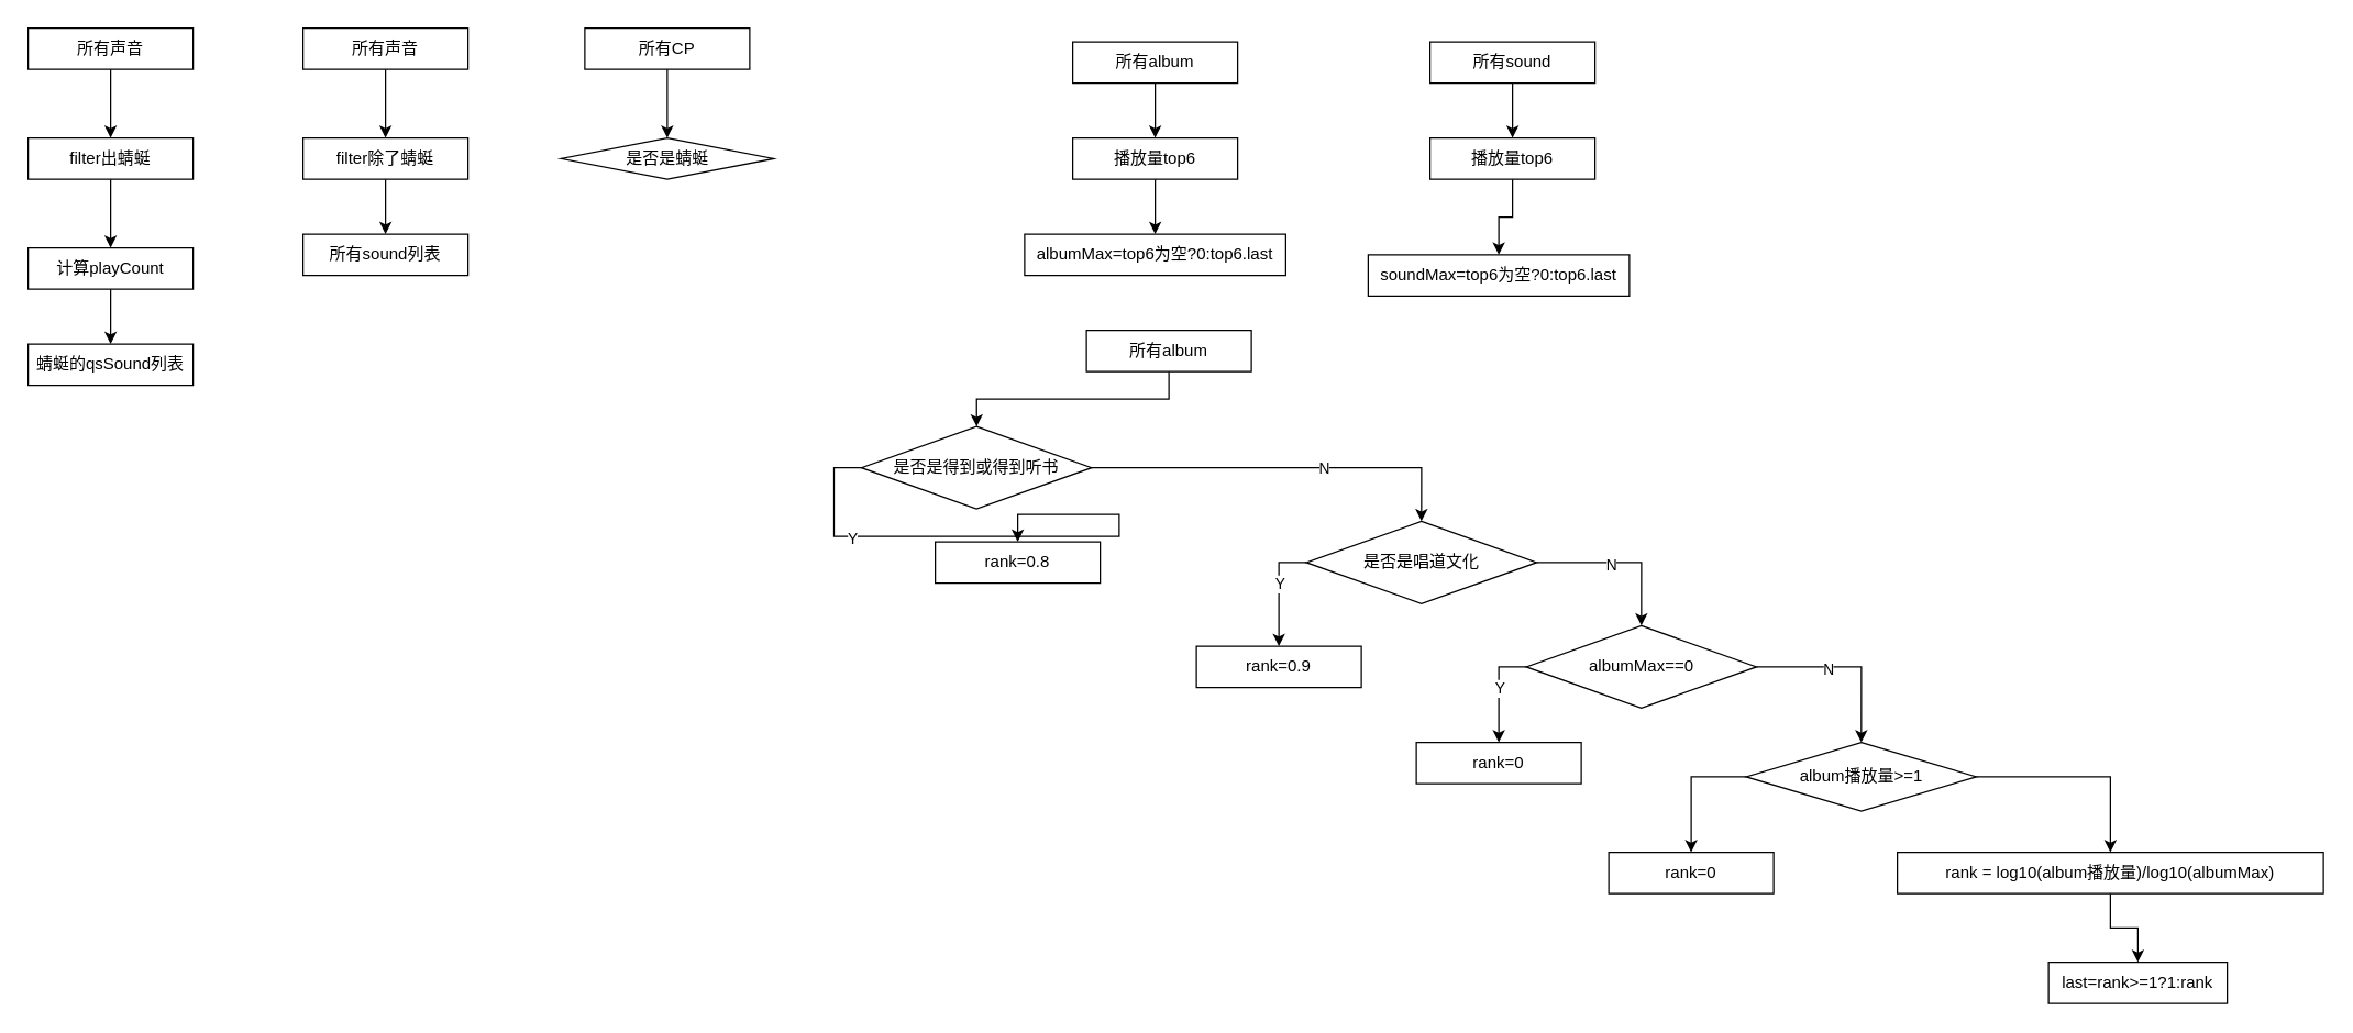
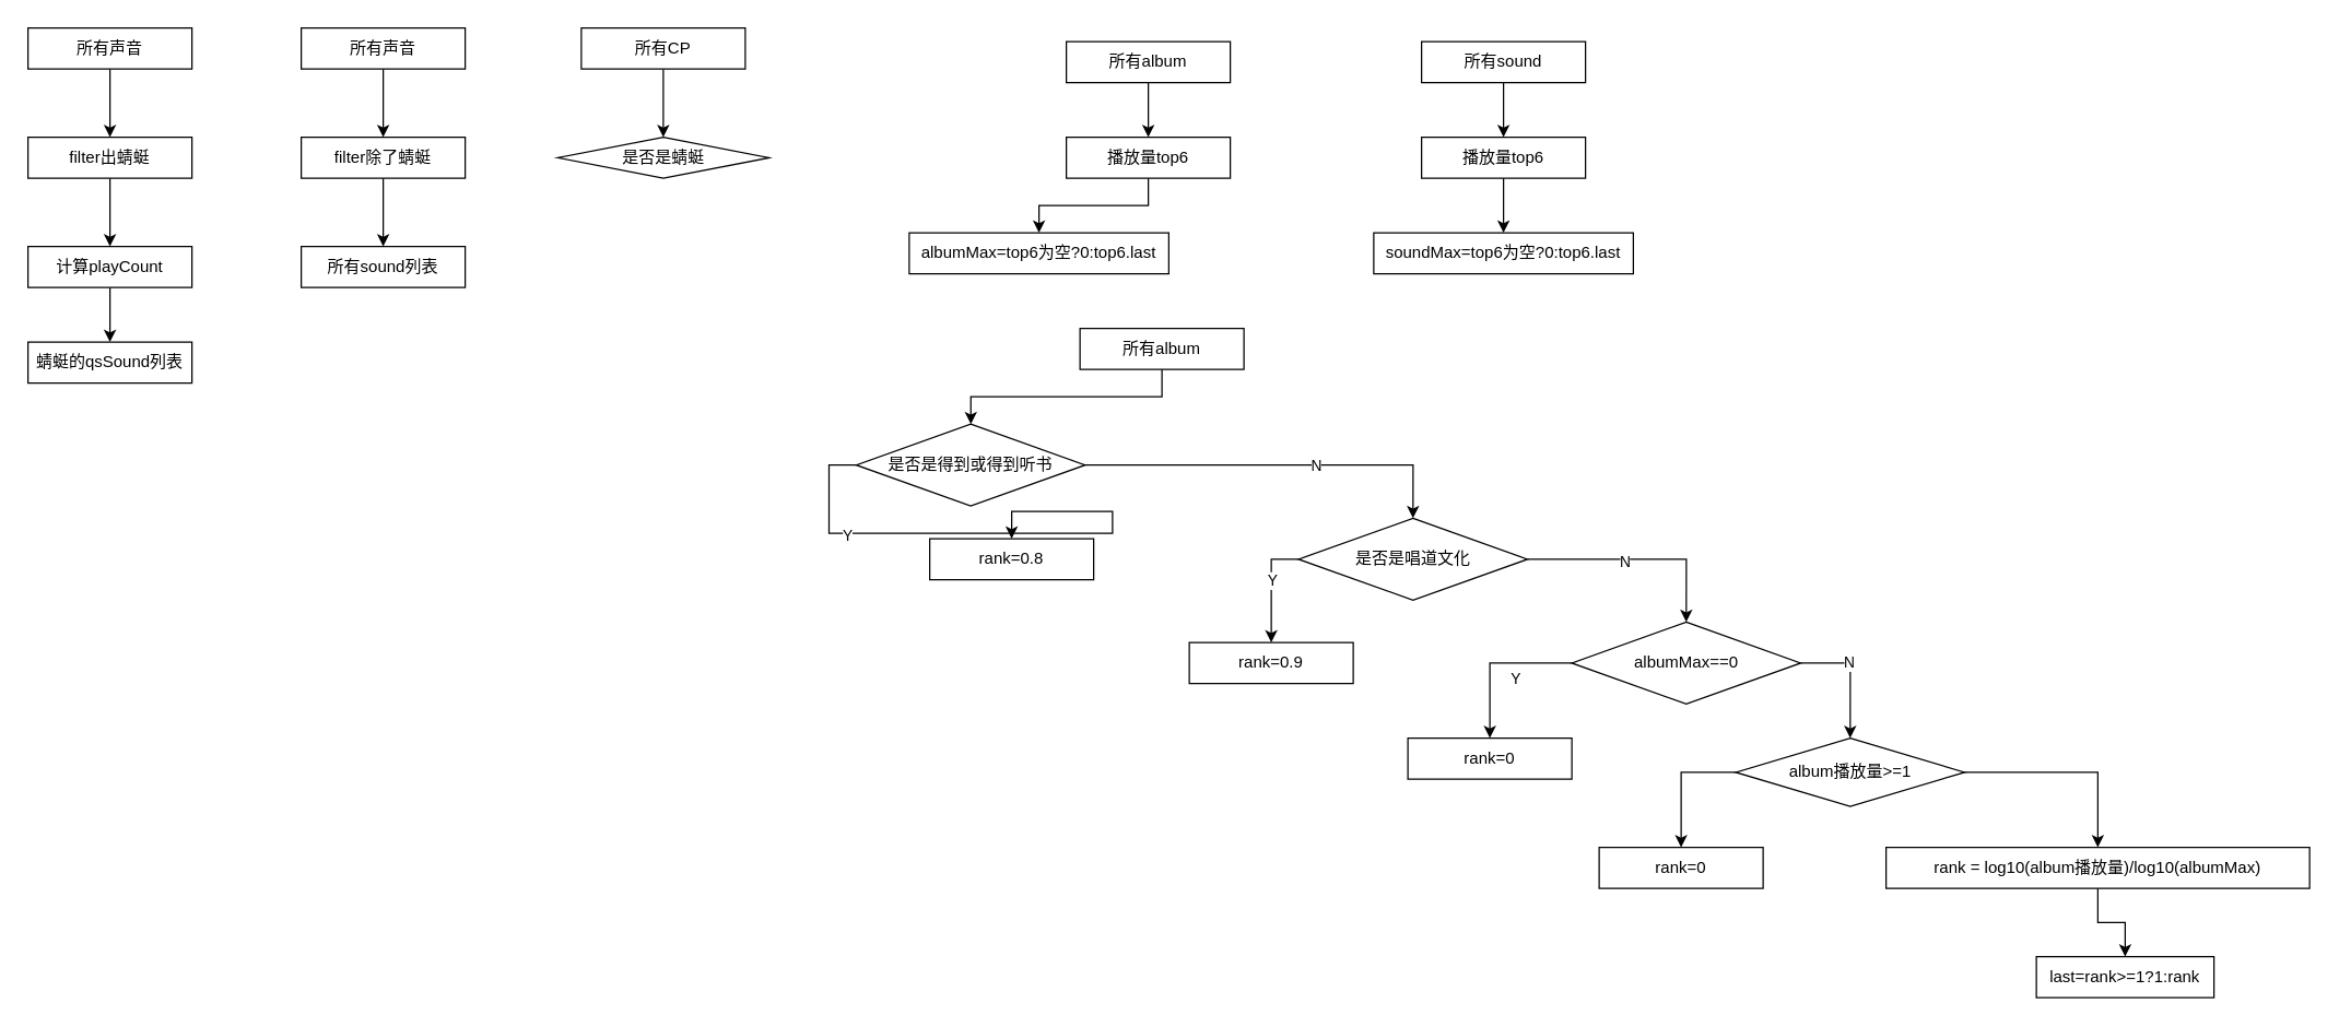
  <mxCell id="0" />
  <mxCell id="1" parent="0" />
  <mxCell id="2" value="" style="edgeStyle=orthogonalEdgeStyle;rounded=0;orthogonalLoop=1;jettySize=auto;html=1;" edge="1" parent="1" source="3" target="7"><mxGeometry relative="1" as="geometry" /></mxCell>
  <mxCell id="3" value="所有声音" style="rounded=0;whiteSpace=wrap;html=1;" vertex="1" parent="1"><mxGeometry x="20" y="20" width="120" height="30" as="geometry" /></mxCell>
  <mxCell id="4" value="" style="edgeStyle=orthogonalEdgeStyle;rounded=0;orthogonalLoop=1;jettySize=auto;html=1;" edge="1" parent="1" source="5" target="8"><mxGeometry relative="1" as="geometry" /></mxCell>
  <mxCell id="5" value="计算playCount" style="rounded=0;whiteSpace=wrap;html=1;" vertex="1" parent="1"><mxGeometry x="20" y="180" width="120" height="30" as="geometry" /></mxCell>
  <mxCell id="6" value="" style="edgeStyle=orthogonalEdgeStyle;rounded=0;orthogonalLoop=1;jettySize=auto;html=1;" edge="1" parent="1" source="7" target="5"><mxGeometry relative="1" as="geometry" /></mxCell>
  <mxCell id="7" value="filter出蜻蜓" style="rounded=0;whiteSpace=wrap;html=1;" vertex="1" parent="1"><mxGeometry x="20" y="100" width="120" height="30" as="geometry" /></mxCell>
  <mxCell id="8" value="蜻蜓的qsSound列表" style="rounded=0;whiteSpace=wrap;html=1;" vertex="1" parent="1"><mxGeometry x="20" y="250" width="120" height="30" as="geometry" /></mxCell>
  <mxCell id="9" value="" style="edgeStyle=orthogonalEdgeStyle;rounded=0;orthogonalLoop=1;jettySize=auto;html=1;" edge="1" source="10" target="12" parent="1"><mxGeometry relative="1" as="geometry" /></mxCell>
  <mxCell id="10" value="所有声音" style="rounded=0;whiteSpace=wrap;html=1;" vertex="1" parent="1"><mxGeometry x="220" y="20" width="120" height="30" as="geometry" /></mxCell>
  <mxCell id="11" value="" style="edgeStyle=orthogonalEdgeStyle;rounded=0;orthogonalLoop=1;jettySize=auto;html=1;" edge="1" parent="1" source="12" target="13"><mxGeometry relative="1" as="geometry" /></mxCell>
  <mxCell id="12" value="filter除了蜻蜓" style="rounded=0;whiteSpace=wrap;html=1;" vertex="1" parent="1"><mxGeometry x="220" y="100" width="120" height="30" as="geometry" /></mxCell>
- <mxCell id="13" value="所有sound列表" style="rounded=0;whiteSpace=wrap;html=1;" vertex="1" parent="1"><mxGeometry x="220" y="170" width="120" height="30" as="geometry" /></mxCell>
+ <mxCell id="13" value="所有sound列表" style="rounded=0;whiteSpace=wrap;html=1;" vertex="1" parent="1"><mxGeometry x="220" y="180" width="120" height="30" as="geometry" /></mxCell>
  <mxCell id="14" value="" style="edgeStyle=orthogonalEdgeStyle;rounded=0;orthogonalLoop=1;jettySize=auto;html=1;" edge="1" parent="1" source="15" target="16"><mxGeometry relative="1" as="geometry" /></mxCell>
  <mxCell id="15" value="所有CP" style="rounded=0;whiteSpace=wrap;html=1;" vertex="1" parent="1"><mxGeometry x="425" y="20" width="120" height="30" as="geometry" /></mxCell>
  <mxCell id="16" value="是否是蜻蜓" style="rhombus;whiteSpace=wrap;html=1;" vertex="1" parent="1"><mxGeometry x="407.5" y="100" width="155" height="30" as="geometry" /></mxCell>
  <mxCell id="17" value="" style="edgeStyle=orthogonalEdgeStyle;rounded=0;orthogonalLoop=1;jettySize=auto;html=1;" edge="1" parent="1" source="18" target="22"><mxGeometry relative="1" as="geometry" /></mxCell>
  <mxCell id="18" value="所有album" style="rounded=0;whiteSpace=wrap;html=1;" vertex="1" parent="1"><mxGeometry x="780" y="30" width="120" height="30" as="geometry" /></mxCell>
  <mxCell id="19" value="" style="edgeStyle=orthogonalEdgeStyle;rounded=0;orthogonalLoop=1;jettySize=auto;html=1;" edge="1" parent="1" source="20" target="25"><mxGeometry relative="1" as="geometry" /></mxCell>
  <mxCell id="20" value="所有sound" style="rounded=0;whiteSpace=wrap;html=1;" vertex="1" parent="1"><mxGeometry x="1040" y="30" width="120" height="30" as="geometry" /></mxCell>
  <mxCell id="21" value="" style="edgeStyle=orthogonalEdgeStyle;rounded=0;orthogonalLoop=1;jettySize=auto;html=1;" edge="1" parent="1" source="22" target="23"><mxGeometry relative="1" as="geometry" /></mxCell>
  <mxCell id="22" value="播放量top6" style="rounded=0;whiteSpace=wrap;html=1;" vertex="1" parent="1"><mxGeometry x="780" y="100" width="120" height="30" as="geometry" /></mxCell>
- <mxCell id="23" value="albumMax=top6为空?0:top6.last" style="rounded=0;whiteSpace=wrap;html=1;" vertex="1" parent="1"><mxGeometry x="745" y="170" width="190" height="30" as="geometry" /></mxCell>
+ <mxCell id="23" value="albumMax=top6为空?0:top6.last" style="rounded=0;whiteSpace=wrap;html=1;" vertex="1" parent="1"><mxGeometry x="665" y="170" width="190" height="30" as="geometry" /></mxCell>
  <mxCell id="24" value="" style="edgeStyle=orthogonalEdgeStyle;rounded=0;orthogonalLoop=1;jettySize=auto;html=1;" edge="1" parent="1" source="25" target="26"><mxGeometry relative="1" as="geometry" /></mxCell>
  <mxCell id="25" value="播放量top6" style="rounded=0;whiteSpace=wrap;html=1;" vertex="1" parent="1"><mxGeometry x="1040" y="100" width="120" height="30" as="geometry" /></mxCell>
- <mxCell id="26" value="soundMax=top6为空?0:top6.last" style="rounded=0;whiteSpace=wrap;html=1;" vertex="1" parent="1"><mxGeometry x="995" y="185" width="190" height="30" as="geometry" /></mxCell>
+ <mxCell id="26" value="soundMax=top6为空?0:top6.last" style="rounded=0;whiteSpace=wrap;html=1;" vertex="1" parent="1"><mxGeometry x="1005" y="170" width="190" height="30" as="geometry" /></mxCell>
  <mxCell id="27" value="" style="edgeStyle=orthogonalEdgeStyle;rounded=0;orthogonalLoop=1;jettySize=auto;html=1;" edge="1" parent="1" source="28" target="33"><mxGeometry relative="1" as="geometry" /></mxCell>
  <mxCell id="28" value="所有album" style="rounded=0;whiteSpace=wrap;html=1;" vertex="1" parent="1"><mxGeometry x="790" y="240" width="120" height="30" as="geometry" /></mxCell>
  <mxCell id="29" style="edgeStyle=orthogonalEdgeStyle;rounded=0;orthogonalLoop=1;jettySize=auto;html=1;exitX=0;exitY=0.5;exitDx=0;exitDy=0;entryX=0.5;entryY=0;entryDx=0;entryDy=0;" edge="1" parent="1" source="33" target="34"><mxGeometry relative="1" as="geometry" /></mxCell>
  <mxCell id="30" value="Y" style="edgeLabel;html=1;align=center;verticalAlign=middle;resizable=0;points=[];" vertex="1" connectable="0" parent="29"><mxGeometry x="-0.57" y="-1" relative="1" as="geometry"><mxPoint as="offset" /></mxGeometry></mxCell>
  <mxCell id="31" style="edgeStyle=orthogonalEdgeStyle;rounded=0;orthogonalLoop=1;jettySize=auto;html=1;exitX=1;exitY=0.5;exitDx=0;exitDy=0;entryX=0.5;entryY=0;entryDx=0;entryDy=0;" edge="1" parent="1" source="33" target="39"><mxGeometry relative="1" as="geometry" /></mxCell>
  <mxCell id="32" value="N" style="edgeLabel;html=1;align=center;verticalAlign=middle;resizable=0;points=[];" vertex="1" connectable="0" parent="31"><mxGeometry x="0.212" relative="1" as="geometry"><mxPoint as="offset" /></mxGeometry></mxCell>
  <mxCell id="33" value="是否是得到或得到听书" style="rhombus;whiteSpace=wrap;html=1;" vertex="1" parent="1"><mxGeometry x="626.25" y="310" width="167.5" height="60" as="geometry" /></mxCell>
  <mxCell id="34" value="rank=0.8" style="rounded=0;whiteSpace=wrap;html=1;" vertex="1" parent="1"><mxGeometry x="680" y="394" width="120" height="30" as="geometry" /></mxCell>
  <mxCell id="35" style="edgeStyle=orthogonalEdgeStyle;rounded=0;orthogonalLoop=1;jettySize=auto;html=1;exitX=0;exitY=0.5;exitDx=0;exitDy=0;" edge="1" parent="1" source="39" target="40"><mxGeometry relative="1" as="geometry" /></mxCell>
  <mxCell id="36" value="Y" style="edgeLabel;html=1;align=center;verticalAlign=middle;resizable=0;points=[];" vertex="1" connectable="0" parent="35"><mxGeometry x="-0.358" y="3" relative="1" as="geometry"><mxPoint x="-3" y="9" as="offset" /></mxGeometry></mxCell>
  <mxCell id="37" style="edgeStyle=orthogonalEdgeStyle;rounded=0;orthogonalLoop=1;jettySize=auto;html=1;exitX=1;exitY=0.5;exitDx=0;exitDy=0;entryX=0.5;entryY=0;entryDx=0;entryDy=0;" edge="1" parent="1" source="39" target="45"><mxGeometry relative="1" as="geometry" /></mxCell>
  <mxCell id="38" value="N" style="edgeLabel;html=1;align=center;verticalAlign=middle;resizable=0;points=[];" vertex="1" connectable="0" parent="37"><mxGeometry x="-0.141" y="-1" relative="1" as="geometry"><mxPoint x="1" as="offset" /></mxGeometry></mxCell>
  <mxCell id="39" value="是否是唱道文化" style="rhombus;whiteSpace=wrap;html=1;" vertex="1" parent="1"><mxGeometry x="950" y="379" width="167.5" height="60" as="geometry" /></mxCell>
  <mxCell id="40" value="rank=0.9" style="rounded=0;whiteSpace=wrap;html=1;" vertex="1" parent="1"><mxGeometry x="870" y="470" width="120" height="30" as="geometry" /></mxCell>
  <mxCell id="41" style="edgeStyle=orthogonalEdgeStyle;rounded=0;orthogonalLoop=1;jettySize=auto;html=1;exitX=0;exitY=0.5;exitDx=0;exitDy=0;" edge="1" parent="1" source="45" target="46"><mxGeometry relative="1" as="geometry" /></mxCell>
  <mxCell id="42" value="Y" style="edgeLabel;html=1;align=center;verticalAlign=middle;resizable=0;points=[];" vertex="1" connectable="0" parent="41"><mxGeometry x="-0.307" y="2" relative="1" as="geometry"><mxPoint x="-2" y="9" as="offset" /></mxGeometry></mxCell>
  <mxCell id="43" style="edgeStyle=orthogonalEdgeStyle;rounded=0;orthogonalLoop=1;jettySize=auto;html=1;exitX=1;exitY=0.5;exitDx=0;exitDy=0;entryX=0.5;entryY=0;entryDx=0;entryDy=0;" edge="1" parent="1" source="45" target="49"><mxGeometry relative="1" as="geometry" /></mxCell>
  <mxCell id="44" value="N" style="edgeLabel;html=1;align=center;verticalAlign=middle;resizable=0;points=[];" vertex="1" connectable="0" parent="43"><mxGeometry x="-0.215" y="-1" relative="1" as="geometry"><mxPoint as="offset" /></mxGeometry></mxCell>
- <mxCell id="45" value="albumMax==0" style="rhombus;whiteSpace=wrap;html=1;" vertex="1" parent="1"><mxGeometry x="1110" y="455" width="167.5" height="60" as="geometry" /></mxCell>
+ <mxCell id="45" value="albumMax==0" style="rhombus;whiteSpace=wrap;html=1;" vertex="1" parent="1"><mxGeometry x="1150" y="455" width="167.5" height="60" as="geometry" /></mxCell>
  <mxCell id="46" value="rank=0" style="rounded=0;whiteSpace=wrap;html=1;" vertex="1" parent="1"><mxGeometry x="1030" y="540" width="120" height="30" as="geometry" /></mxCell>
  <mxCell id="47" style="edgeStyle=orthogonalEdgeStyle;rounded=0;orthogonalLoop=1;jettySize=auto;html=1;exitX=0;exitY=0.5;exitDx=0;exitDy=0;entryX=0.5;entryY=0;entryDx=0;entryDy=0;" edge="1" parent="1" source="49" target="50"><mxGeometry relative="1" as="geometry" /></mxCell>
  <mxCell id="48" style="edgeStyle=orthogonalEdgeStyle;rounded=0;orthogonalLoop=1;jettySize=auto;html=1;exitX=1;exitY=0.5;exitDx=0;exitDy=0;" edge="1" parent="1" source="49" target="52"><mxGeometry relative="1" as="geometry" /></mxCell>
  <mxCell id="49" value="album播放量&amp;gt;=1" style="rhombus;whiteSpace=wrap;html=1;" vertex="1" parent="1"><mxGeometry x="1270" y="540" width="167.5" height="50" as="geometry" /></mxCell>
  <mxCell id="50" value="rank=0" style="rounded=0;whiteSpace=wrap;html=1;" vertex="1" parent="1"><mxGeometry x="1170" y="620" width="120" height="30" as="geometry" /></mxCell>
  <mxCell id="51" style="edgeStyle=orthogonalEdgeStyle;rounded=0;orthogonalLoop=1;jettySize=auto;html=1;exitX=0.5;exitY=1;exitDx=0;exitDy=0;" edge="1" parent="1" source="52" target="53"><mxGeometry relative="1" as="geometry" /></mxCell>
  <mxCell id="52" value="rank = log10(album播放量)/log10(albumMax)" style="rounded=0;whiteSpace=wrap;html=1;" vertex="1" parent="1"><mxGeometry x="1380" y="620" width="310" height="30" as="geometry" /></mxCell>
  <mxCell id="53" value="last=rank&amp;gt;=1?1:rank" style="rounded=0;whiteSpace=wrap;html=1;" vertex="1" parent="1"><mxGeometry x="1490" y="700" width="130" height="30" as="geometry" /></mxCell>
